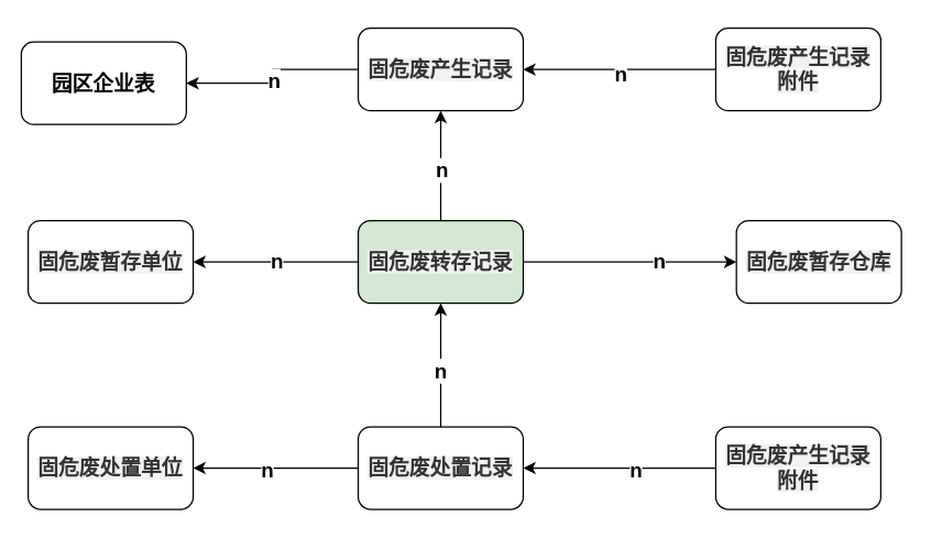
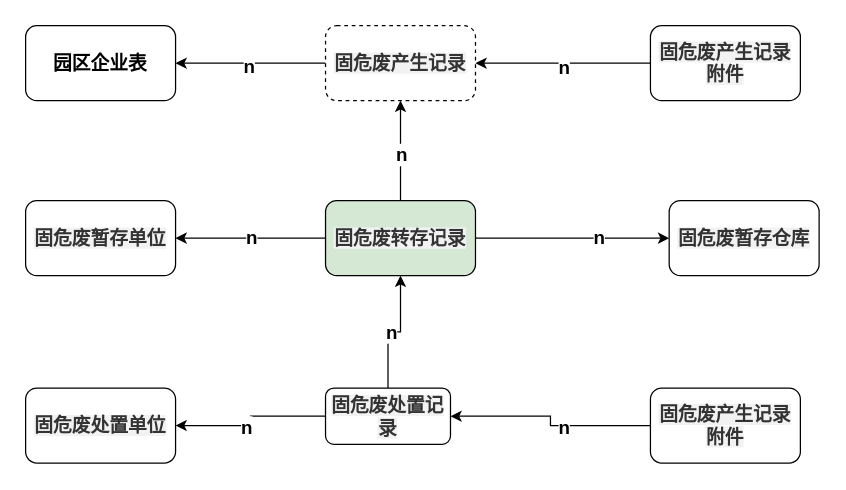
  <mxCell id="0" />
  <mxCell id="1" parent="0" />
  <mxCell id="2" value="" style="edgeStyle=orthogonalEdgeStyle;rounded=0;orthogonalLoop=1;jettySize=auto;html=1;fontSize=15;fontStyle=1" edge="1" parent="1" source="4" target="5"><mxGeometry relative="1" as="geometry" /></mxCell>
  <mxCell id="3" value="n" style="edgeLabel;html=1;align=center;verticalAlign=middle;resizable=0;points=[];fontSize=15;fontStyle=1" vertex="1" connectable="0" parent="2"><mxGeometry x="0.04" y="1" relative="1" as="geometry"><mxPoint as="offset" /></mxGeometry></mxCell>
- <mxCell id="4" value="&lt;span style=&quot;color: rgb(51, 51, 51); font-family: PingFangSC-Medium, &amp;quot;PingFang SC Medium&amp;quot;, &amp;quot;PingFang SC&amp;quot;, sans-serif; font-size: 15px; text-align: left; background-color: rgb(242, 242, 242);&quot;&gt;固危废产生记录&lt;/span&gt;" style="rounded=1;whiteSpace=wrap;html=1;fontSize=15;fontStyle=1" vertex="1" parent="1"><mxGeometry x="260" y="20" width="120" height="60" as="geometry" /></mxCell>
- <mxCell id="5" value="园区企业表" style="rounded=1;whiteSpace=wrap;html=1;fontSize=15;fontStyle=1" vertex="1" parent="1"><mxGeometry x="15" y="30" width="120" height="60" as="geometry" /></mxCell>
+ <mxCell id="4" value="&lt;span style=&quot;color: rgb(51, 51, 51); font-family: PingFangSC-Medium, &amp;quot;PingFang SC Medium&amp;quot;, &amp;quot;PingFang SC&amp;quot;, sans-serif; font-size: 15px; text-align: left; background-color: rgb(242, 242, 242);&quot;&gt;固危废产生记录&lt;/span&gt;" style="rounded=1;whiteSpace=wrap;html=1;fontSize=15;fontStyle=1;dashed=1;" vertex="1" parent="1"><mxGeometry x="260" y="20" width="120" height="60" as="geometry" /></mxCell>
+ <mxCell id="5" value="园区企业表" style="rounded=1;whiteSpace=wrap;html=1;fontSize=15;fontStyle=1" vertex="1" parent="1"><mxGeometry x="20" y="20" width="120" height="60" as="geometry" /></mxCell>
  <mxCell id="6" value="" style="edgeStyle=orthogonalEdgeStyle;rounded=0;orthogonalLoop=1;jettySize=auto;html=1;fontSize=15;fontStyle=1" edge="1" parent="1" source="8" target="4"><mxGeometry relative="1" as="geometry" /></mxCell>
  <mxCell id="7" value="n" style="edgeLabel;html=1;align=center;verticalAlign=middle;resizable=0;points=[];fontSize=15;fontStyle=1" vertex="1" connectable="0" parent="6"><mxGeometry x="0.007" y="2" relative="1" as="geometry"><mxPoint as="offset" /></mxGeometry></mxCell>
  <mxCell id="8" value="&lt;span style=&quot;color: rgb(51, 51, 51); font-family: PingFangSC-Medium, &amp;quot;PingFang SC Medium&amp;quot;, &amp;quot;PingFang SC&amp;quot;, sans-serif; font-size: 15px; text-align: left; background-color: rgb(242, 242, 242);&quot;&gt;固危废产生记录&lt;/span&gt;&lt;span style=&quot;color: rgb(51, 51, 51); font-family: PingFangSC-Medium, &amp;quot;PingFang SC Medium&amp;quot;, &amp;quot;PingFang SC&amp;quot;, sans-serif; font-size: 15px; text-align: left; background-color: rgb(242, 242, 242);&quot;&gt;附件&lt;/span&gt;" style="rounded=1;whiteSpace=wrap;html=1;fontSize=15;fontStyle=1" vertex="1" parent="1"><mxGeometry x="520" y="20" width="120" height="60" as="geometry" /></mxCell>
  <mxCell id="9" value="" style="edgeStyle=orthogonalEdgeStyle;rounded=0;orthogonalLoop=1;jettySize=auto;html=1;fontSize=15;fontStyle=1" edge="1" parent="1" source="15" target="16"><mxGeometry relative="1" as="geometry" /></mxCell>
  <mxCell id="10" value="n" style="edgeLabel;html=1;align=center;verticalAlign=middle;resizable=0;points=[];fontSize=15;fontStyle=1" vertex="1" connectable="0" parent="9"><mxGeometry x="-0.027" y="-2" relative="1" as="geometry"><mxPoint x="-2" as="offset" /></mxGeometry></mxCell>
  <mxCell id="11" style="edgeStyle=orthogonalEdgeStyle;rounded=0;orthogonalLoop=1;jettySize=auto;html=1;entryX=0;entryY=0.5;entryDx=0;entryDy=0;fontSize=15;fontStyle=1" edge="1" parent="1" source="15" target="17"><mxGeometry relative="1" as="geometry" /></mxCell>
  <mxCell id="12" value="n" style="edgeLabel;html=1;align=center;verticalAlign=middle;resizable=0;points=[];fontSize=15;fontStyle=1" vertex="1" connectable="0" parent="11"><mxGeometry x="0.269" y="2" relative="1" as="geometry"><mxPoint as="offset" /></mxGeometry></mxCell>
  <mxCell id="13" value="" style="edgeStyle=orthogonalEdgeStyle;rounded=0;orthogonalLoop=1;jettySize=auto;html=1;fontSize=15;fontStyle=1" edge="1" parent="1" source="15" target="4"><mxGeometry relative="1" as="geometry" /></mxCell>
  <mxCell id="14" value="n" style="edgeLabel;html=1;align=center;verticalAlign=middle;resizable=0;points=[];fontSize=15;fontStyle=1" vertex="1" connectable="0" parent="13"><mxGeometry x="-0.05" relative="1" as="geometry"><mxPoint as="offset" /></mxGeometry></mxCell>
  <mxCell id="15" value="&lt;span style=&quot;color: rgb(51, 51, 51); font-family: PingFangSC-Medium, &amp;quot;PingFang SC Medium&amp;quot;, &amp;quot;PingFang SC&amp;quot;, sans-serif; font-size: 15px; text-align: left; background-color: rgb(242, 242, 242);&quot;&gt;固危废转存记录&lt;/span&gt;" style="rounded=1;whiteSpace=wrap;html=1;fontSize=15;fontStyle=1;fillColor=#d5e8d4;" vertex="1" parent="1"><mxGeometry x="260" y="160" width="120" height="60" as="geometry" /></mxCell>
  <mxCell id="16" value="&lt;div style=&quot;text-align: left; font-size: 15px;&quot;&gt;&lt;span style=&quot;color: rgb(51, 51, 51); font-family: PingFangSC-Medium, &amp;quot;PingFang SC Medium&amp;quot;, &amp;quot;PingFang SC&amp;quot;, sans-serif; font-size: 15px; background-color: rgb(242, 242, 242);&quot;&gt;固危废&lt;/span&gt;&lt;span style=&quot;background-color: rgb(242, 242, 242); color: rgb(51, 51, 51); font-family: PingFangSC-Regular, &amp;quot;PingFang SC&amp;quot;, sans-serif; font-size: 15px; text-align: right;&quot;&gt;暂存单位&lt;/span&gt;&lt;/div&gt;" style="rounded=1;whiteSpace=wrap;html=1;fontSize=15;fontStyle=1" vertex="1" parent="1"><mxGeometry x="20" y="160" width="120" height="60" as="geometry" /></mxCell>
  <mxCell id="17" value="&lt;span style=&quot;text-align: left; color: rgb(51, 51, 51); font-family: PingFangSC-Medium, &amp;quot;PingFang SC Medium&amp;quot;, &amp;quot;PingFang SC&amp;quot;, sans-serif; font-size: 15px; background-color: rgb(242, 242, 242);&quot;&gt;固危废&lt;/span&gt;&lt;span style=&quot;background-color: rgb(242, 242, 242); color: rgb(51, 51, 51); font-family: PingFangSC-Regular, &amp;quot;PingFang SC&amp;quot;, sans-serif; font-size: 15px; text-align: right;&quot;&gt;暂存仓库&lt;/span&gt;" style="rounded=1;whiteSpace=wrap;html=1;fontSize=15;fontStyle=1" vertex="1" parent="1"><mxGeometry x="535" y="160" width="120" height="60" as="geometry" /></mxCell>
  <mxCell id="18" value="" style="edgeStyle=orthogonalEdgeStyle;rounded=0;orthogonalLoop=1;jettySize=auto;html=1;fontSize=15;fontStyle=1" edge="1" parent="1" source="22" target="23"><mxGeometry relative="1" as="geometry" /></mxCell>
  <mxCell id="19" value="n" style="edgeLabel;html=1;align=center;verticalAlign=middle;resizable=0;points=[];fontSize=15;fontStyle=1" vertex="1" connectable="0" parent="18"><mxGeometry x="0.112" relative="1" as="geometry"><mxPoint as="offset" /></mxGeometry></mxCell>
  <mxCell id="20" value="" style="edgeStyle=orthogonalEdgeStyle;rounded=0;orthogonalLoop=1;jettySize=auto;html=1;fontSize=15;fontStyle=1" edge="1" parent="1" source="22" target="15"><mxGeometry relative="1" as="geometry" /></mxCell>
  <mxCell id="21" value="n" style="edgeLabel;html=1;align=center;verticalAlign=middle;resizable=0;points=[];fontSize=15;fontStyle=1" vertex="1" connectable="0" parent="20"><mxGeometry x="-0.06" y="1" relative="1" as="geometry"><mxPoint as="offset" /></mxGeometry></mxCell>
- <mxCell id="22" value="&lt;span style=&quot;color: rgb(51, 51, 51); font-family: PingFangSC-Medium, &amp;quot;PingFang SC Medium&amp;quot;, &amp;quot;PingFang SC&amp;quot;, sans-serif; font-size: 15px; text-align: left; background-color: rgb(242, 242, 242);&quot;&gt;固危废处置记录&lt;/span&gt;" style="rounded=1;whiteSpace=wrap;html=1;fontSize=15;fontStyle=1" vertex="1" parent="1"><mxGeometry x="260" y="310" width="120" height="60" as="geometry" /></mxCell>
+ <mxCell id="22" value="&lt;span style=&quot;color: rgb(51, 51, 51); font-family: PingFangSC-Medium, &amp;quot;PingFang SC Medium&amp;quot;, &amp;quot;PingFang SC&amp;quot;, sans-serif; font-size: 15px; text-align: left; background-color: rgb(242, 242, 242);&quot;&gt;固危废处置记录&lt;/span&gt;" style="rounded=1;whiteSpace=wrap;html=1;fontSize=15;fontStyle=1" vertex="1" parent="1"><mxGeometry x="260" y="310" width="100" height="45" as="geometry" /></mxCell>
  <mxCell id="23" value="&lt;span style=&quot;color: rgb(51, 51, 51); font-family: PingFangSC-Medium, &amp;quot;PingFang SC Medium&amp;quot;, &amp;quot;PingFang SC&amp;quot;, sans-serif; font-size: 15px; text-align: left; background-color: rgb(242, 242, 242);&quot;&gt;固危废处置单位&lt;/span&gt;" style="rounded=1;whiteSpace=wrap;html=1;fontSize=15;fontStyle=1" vertex="1" parent="1"><mxGeometry x="20" y="310" width="120" height="60" as="geometry" /></mxCell>
  <mxCell id="24" value="" style="edgeStyle=orthogonalEdgeStyle;rounded=0;orthogonalLoop=1;jettySize=auto;html=1;fontSize=15;fontStyle=1" edge="1" parent="1" source="26" target="22"><mxGeometry relative="1" as="geometry" /></mxCell>
  <mxCell id="25" value="n" style="edgeLabel;html=1;align=center;verticalAlign=middle;resizable=0;points=[];fontSize=15;fontStyle=1" vertex="1" connectable="0" parent="24"><mxGeometry x="-0.16" y="4" relative="1" as="geometry"><mxPoint y="-4" as="offset" /></mxGeometry></mxCell>
  <mxCell id="26" value="&lt;span style=&quot;color: rgb(51, 51, 51); font-family: PingFangSC-Medium, &amp;quot;PingFang SC Medium&amp;quot;, &amp;quot;PingFang SC&amp;quot;, sans-serif; font-size: 15px; text-align: left; background-color: rgb(242, 242, 242);&quot;&gt;固危废产生记录&lt;/span&gt;&lt;span style=&quot;color: rgb(51, 51, 51); font-family: PingFangSC-Medium, &amp;quot;PingFang SC Medium&amp;quot;, &amp;quot;PingFang SC&amp;quot;, sans-serif; font-size: 15px; text-align: left; background-color: rgb(242, 242, 242);&quot;&gt;附件&lt;/span&gt;" style="rounded=1;whiteSpace=wrap;html=1;fontSize=15;fontStyle=1" vertex="1" parent="1"><mxGeometry x="520" y="310" width="120" height="60" as="geometry" /></mxCell>
